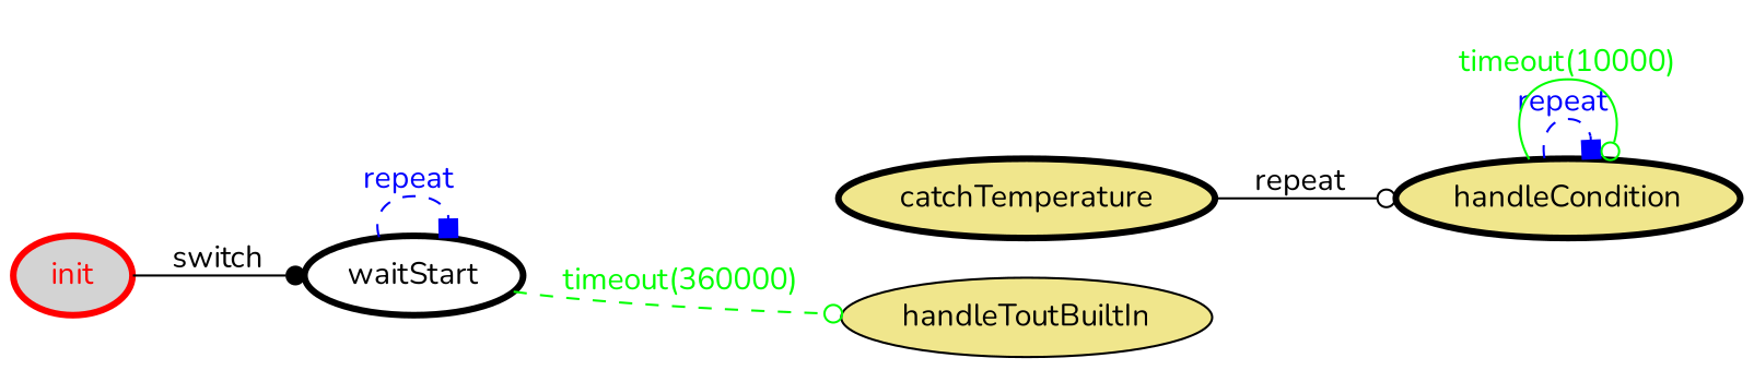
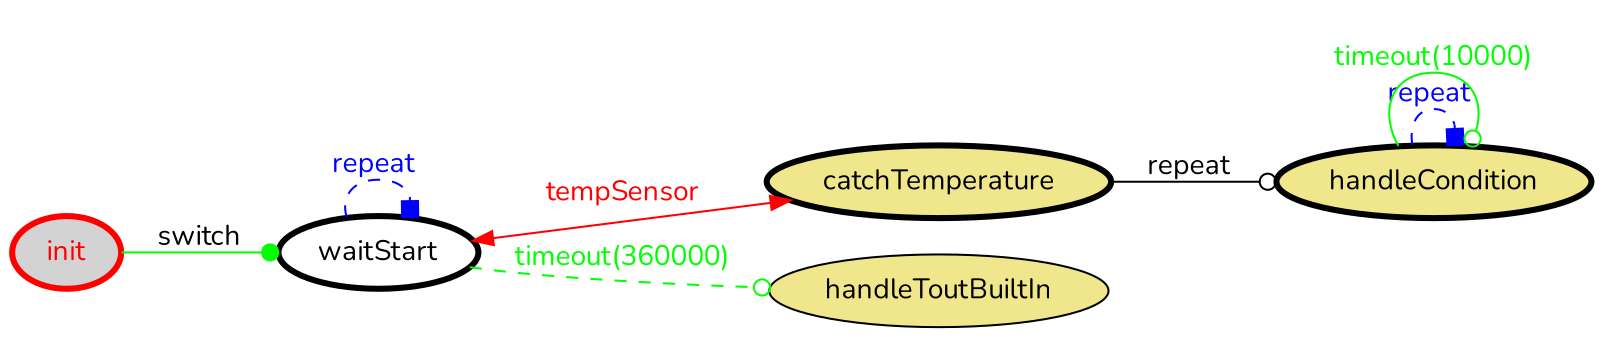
  digraph {
    fontname=Nunito
    rankdir=LR
    node [color=black fillcolor=khaki fontcolor=black fontname=Nunito penwidth=3 style=filled]
    edge [arrowhead=odot color=black fontcolor=black fontname=Nunito]
    init [color=red fillcolor=lightgrey fontcolor=red]
    waitStart [fillcolor=white]
    catchTemperature
    handleToutBuiltIn [color="" fontcolor="" penwidth=""]
    handleCondition
-   init -> waitStart [arrowhead=dot label=switch]
+   init -> waitStart [arrowhead=dot color=green label=switch]
    waitStart -> waitStart [arrowhead=box color=blue fontcolor=blue label="repeat " style=dashed]
+   waitStart -> catchTemperature [color=red dir=both fontcolor=red label=tempSensor arrowhead=""]
    waitStart -> handleToutBuiltIn [color=green fontcolor=green label="timeout(360000)" style=dashed]
    catchTemperature -> handleCondition [label="repeat "]
    handleCondition -> handleCondition [arrowhead=box color=blue fontcolor=blue label="repeat " style=dashed]
    handleCondition -> handleCondition [color=green fontcolor=green label="timeout(10000)"]
  }
